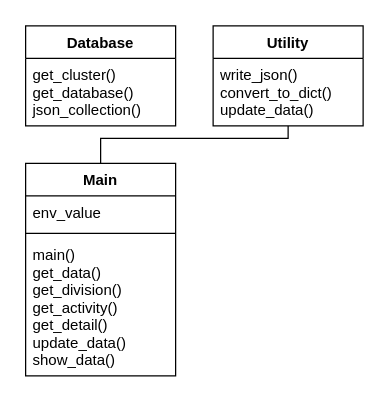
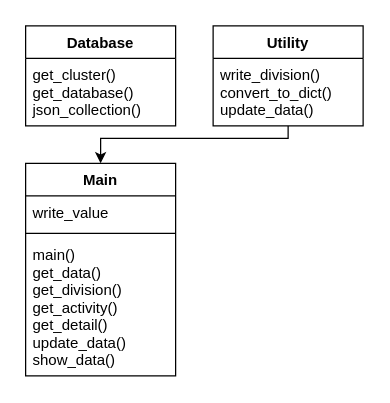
  <mxCell id="0" />
  <mxCell id="1" parent="0" />
  <mxCell id="2" value="Database" style="swimlane;fontStyle=1;align=center;verticalAlign=top;childLayout=stackLayout;horizontal=1;startSize=26;horizontalStack=0;resizeParent=1;resizeParentMax=0;resizeLast=0;collapsible=1;marginBottom=0;" vertex="1" parent="1"><mxGeometry x="20" y="20" width="120" height="80" as="geometry"><mxRectangle x="30" y="30" width="90" height="26" as="alternateBounds" /></mxGeometry></mxCell>
  <mxCell id="3" value="get_cluster()&#10;get_database()&#10;json_collection()&#10;" style="text;strokeColor=none;fillColor=none;align=left;verticalAlign=top;spacingLeft=4;spacingRight=4;overflow=hidden;rotatable=0;points=[[0,0.5],[1,0.5]];portConstraint=eastwest;" vertex="1" parent="2"><mxGeometry y="26" width="120" height="54" as="geometry" /></mxCell>
- <mxCell id="4" style="edgeStyle=orthogonalEdgeStyle;rounded=0;orthogonalLoop=1;jettySize=auto;html=1;entryX=0.5;entryY=0;entryDx=0;entryDy=0;endArrow=none;" edge="1" parent="1" source="5" target="7"><mxGeometry relative="1" as="geometry"><Array as="points"><mxPoint x="230" y="110" /><mxPoint x="80" y="110" /></Array></mxGeometry></mxCell>
+ <mxCell id="4" style="edgeStyle=orthogonalEdgeStyle;rounded=0;orthogonalLoop=1;jettySize=auto;html=1;entryX=0.5;entryY=0;entryDx=0;entryDy=0;" edge="1" parent="1" source="5" target="7"><mxGeometry relative="1" as="geometry"><Array as="points"><mxPoint x="230" y="110" /><mxPoint x="80" y="110" /></Array></mxGeometry></mxCell>
  <mxCell id="5" value="Utility" style="swimlane;fontStyle=1;align=center;verticalAlign=top;childLayout=stackLayout;horizontal=1;startSize=26;horizontalStack=0;resizeParent=1;resizeParentMax=0;resizeLast=0;collapsible=1;marginBottom=0;" vertex="1" parent="1"><mxGeometry x="170" y="20" width="120" height="80" as="geometry"><mxRectangle x="30" y="30" width="90" height="26" as="alternateBounds" /></mxGeometry></mxCell>
- <mxCell id="6" value="write_json()&#10;convert_to_dict()&#10;update_data()" style="text;strokeColor=none;fillColor=none;align=left;verticalAlign=top;spacingLeft=4;spacingRight=4;overflow=hidden;rotatable=0;points=[[0,0.5],[1,0.5]];portConstraint=eastwest;" vertex="1" parent="5"><mxGeometry y="26" width="120" height="54" as="geometry" /></mxCell>
+ <mxCell id="6" value="write_division()&#10;convert_to_dict()&#10;update_data()" style="text;strokeColor=none;fillColor=none;align=left;verticalAlign=top;spacingLeft=4;spacingRight=4;overflow=hidden;rotatable=0;points=[[0,0.5],[1,0.5]];portConstraint=eastwest;" vertex="1" parent="5"><mxGeometry y="26" width="120" height="54" as="geometry" /></mxCell>
  <mxCell id="7" value="Main" style="swimlane;fontStyle=1;align=center;verticalAlign=top;childLayout=stackLayout;horizontal=1;startSize=26;horizontalStack=0;resizeParent=1;resizeParentMax=0;resizeLast=0;collapsible=1;marginBottom=0;strokeColor=#000000;" vertex="1" parent="1"><mxGeometry x="20" y="130" width="120" height="170" as="geometry" /></mxCell>
- <mxCell id="8" value="env_value" style="text;strokeColor=none;fillColor=none;align=left;verticalAlign=top;spacingLeft=4;spacingRight=4;overflow=hidden;rotatable=0;points=[[0,0.5],[1,0.5]];portConstraint=eastwest;" vertex="1" parent="7"><mxGeometry y="26" width="120" height="26" as="geometry" /></mxCell>
+ <mxCell id="8" value="write_value" style="text;strokeColor=none;fillColor=none;align=left;verticalAlign=top;spacingLeft=4;spacingRight=4;overflow=hidden;rotatable=0;points=[[0,0.5],[1,0.5]];portConstraint=eastwest;" vertex="1" parent="7"><mxGeometry y="26" width="120" height="26" as="geometry" /></mxCell>
  <mxCell id="9" value="" style="line;strokeWidth=1;fillColor=none;align=left;verticalAlign=middle;spacingTop=-1;spacingLeft=3;spacingRight=3;rotatable=0;labelPosition=right;points=[];portConstraint=eastwest;" vertex="1" parent="7"><mxGeometry y="52" width="120" height="8" as="geometry" /></mxCell>
  <mxCell id="10" value="main()&#10;get_data()&#10;get_division()&#10;get_activity()&#10;get_detail()&#10;update_data()&#10;show_data()" style="text;strokeColor=none;fillColor=none;align=left;verticalAlign=top;spacingLeft=4;spacingRight=4;overflow=hidden;rotatable=0;points=[[0,0.5],[1,0.5]];portConstraint=eastwest;" vertex="1" parent="7"><mxGeometry y="60" width="120" height="110" as="geometry" /></mxCell>
